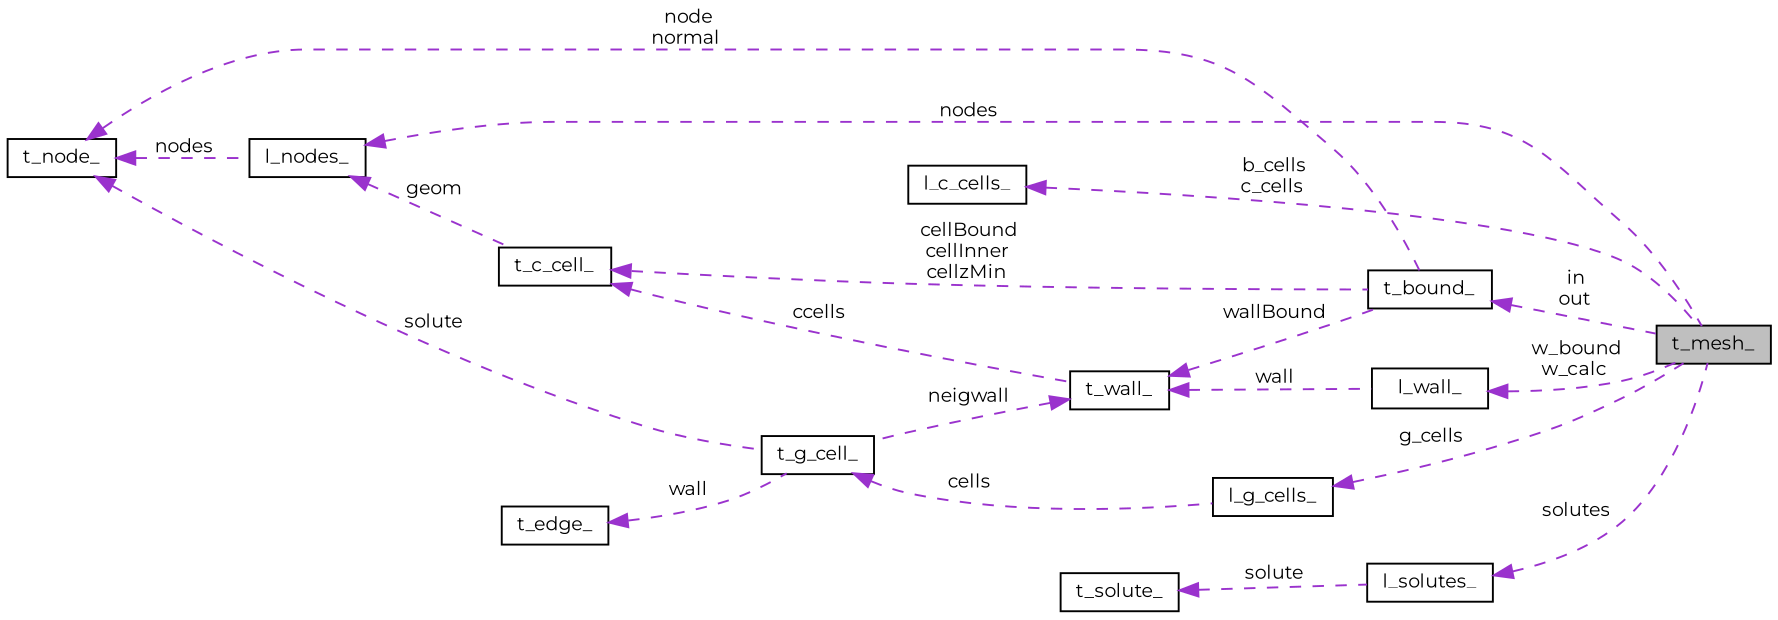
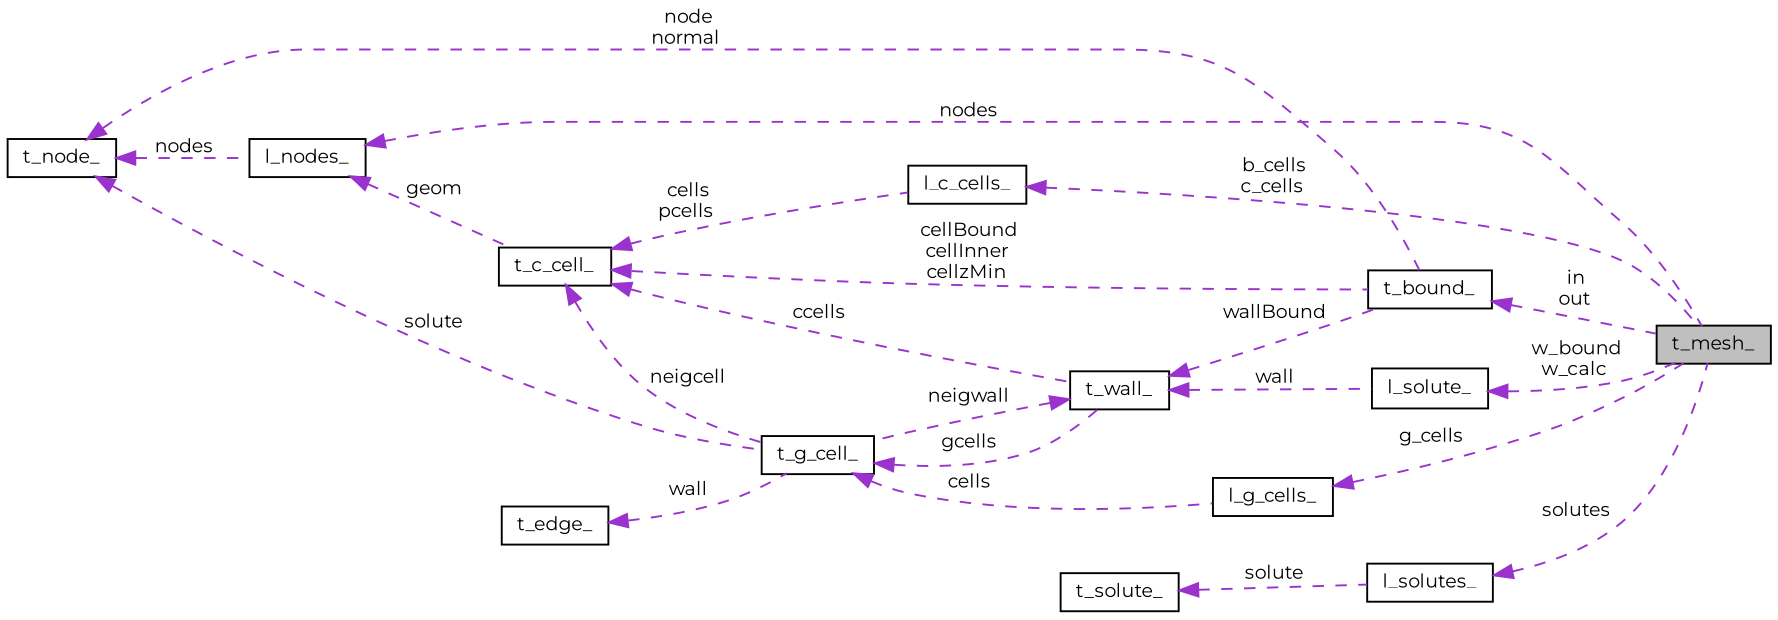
  digraph {
    fontname=Montserrat
    rankdir=LR
    node [color=black fillcolor=white fontname=Montserrat fontsize=10 shape=record style=filled]
    edge [color=darkorchid3 dir=back fontname=Montserrat fontsize=10 labelfontname=Helvetica labelfontsize=10 style=dashed]
    n1 [fillcolor=grey75 fontcolor=black height=0.2 label=t_mesh_ width=0.4]
    n2 [height=0.2 label=t_bound_ width=0.4]
    n3 [height=0.2 label=t_c_cell_ width=0.4]
    n4 [height=0.2 label=t_g_cell_ width=0.4]
    n5 [height=0.2 label=t_wall_ width=0.4]
    n6 [height=0.2 label=l_c_cells_ width=0.4]
    n7 [height=0.2 label=l_g_cells_ width=0.4]
-   n8 [height=0.2 label=l_wall_ width=0.4]
+   n8 [height=0.2 label=l_solute_ width=0.4]
    n9 [height=0.2 label=t_edge_ width=0.4]
    n10 [height=0.2 label=t_node_ width=0.4]
    n11 [height=0.2 label=l_nodes_ width=0.4]
    n12 [height=0.2 label=l_solutes_ width=0.4]
    n13 [height=0.2 label=t_solute_ width=0.4]
    n2 -> n1 [label=" in\nout"]
    n3 -> n2 [label=" cellBound\ncellInner\ncellzMin"]
+   n3 -> n4 [label=" neigcell"]
    n3 -> n5 [label=" ccells"]
+   n3 -> n6 [label=" cells\npcells"]
+   n4 -> n5 [label=" gcells"]
    n4 -> n7 [label=" cells"]
    n5 -> n2 [label=" wallBound"]
    n5 -> n4 [label=" neigwall"]
    n5 -> n8 [label=" wall"]
    n6 -> n1 [label=" b_cells\nc_cells"]
    n7 -> n1 [label=" g_cells"]
    n8 -> n1 [label=" w_bound\nw_calc"]
    n9 -> n4 [label=" wall"]
    n10 -> n2 [label=" node\nnormal"]
    n10 -> n4 [label=" solute"]
    n10 -> n11 [label=" nodes"]
    n11 -> n1 [label=" nodes"]
    n11 -> n3 [label=" geom"]
    n12 -> n1 [label=" solutes"]
    n13 -> n12 [label=" solute"]
  }
